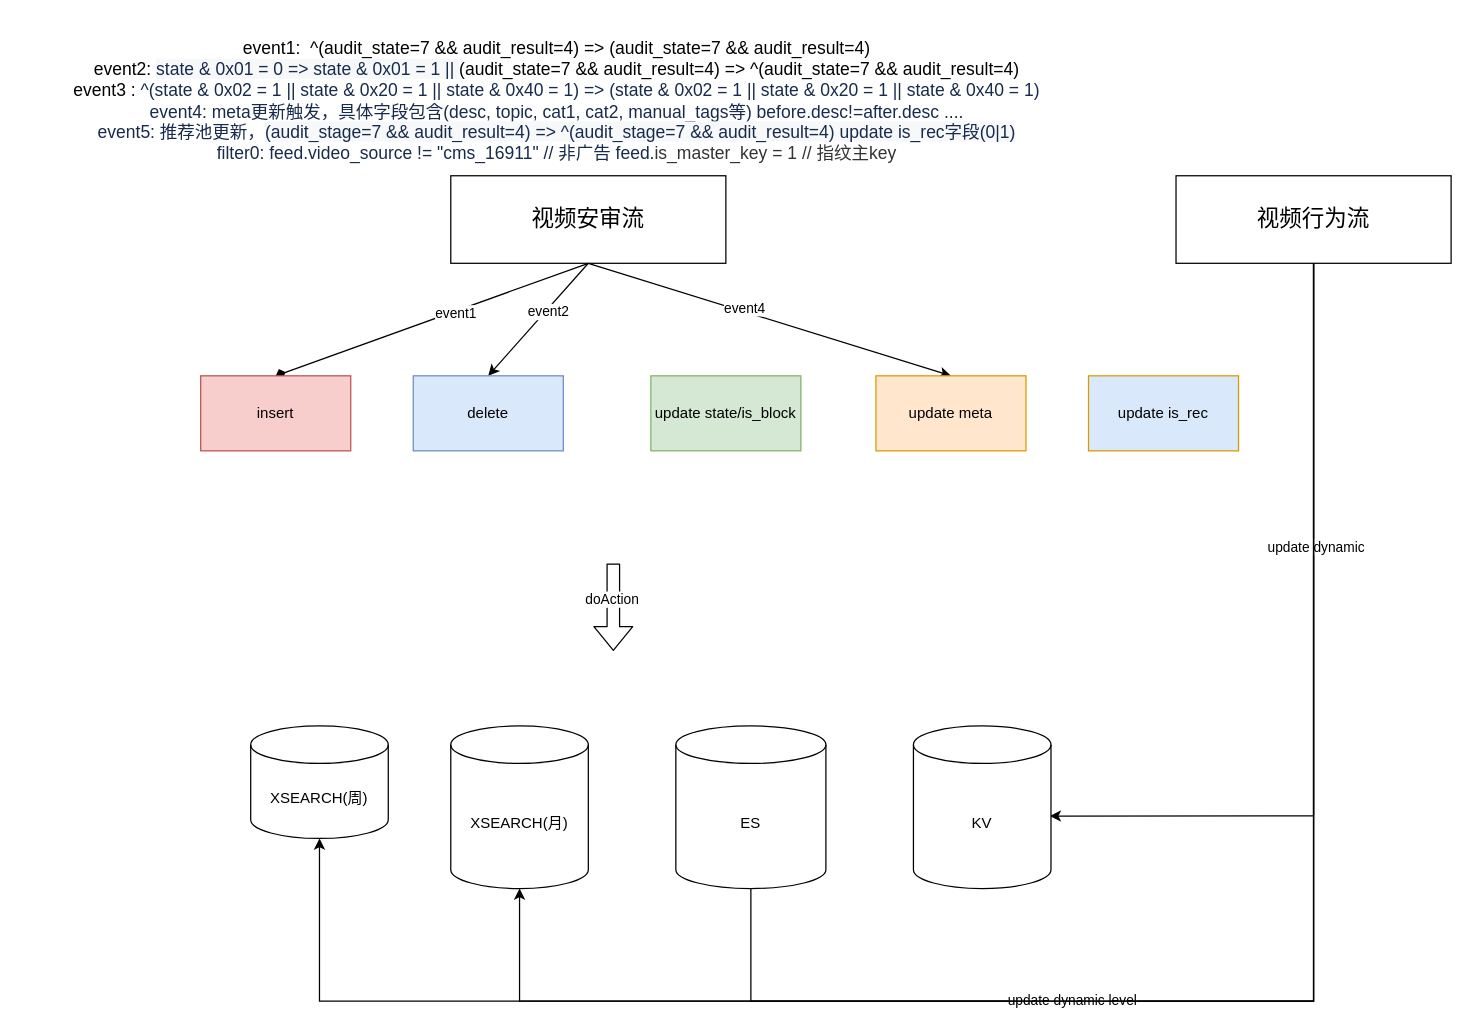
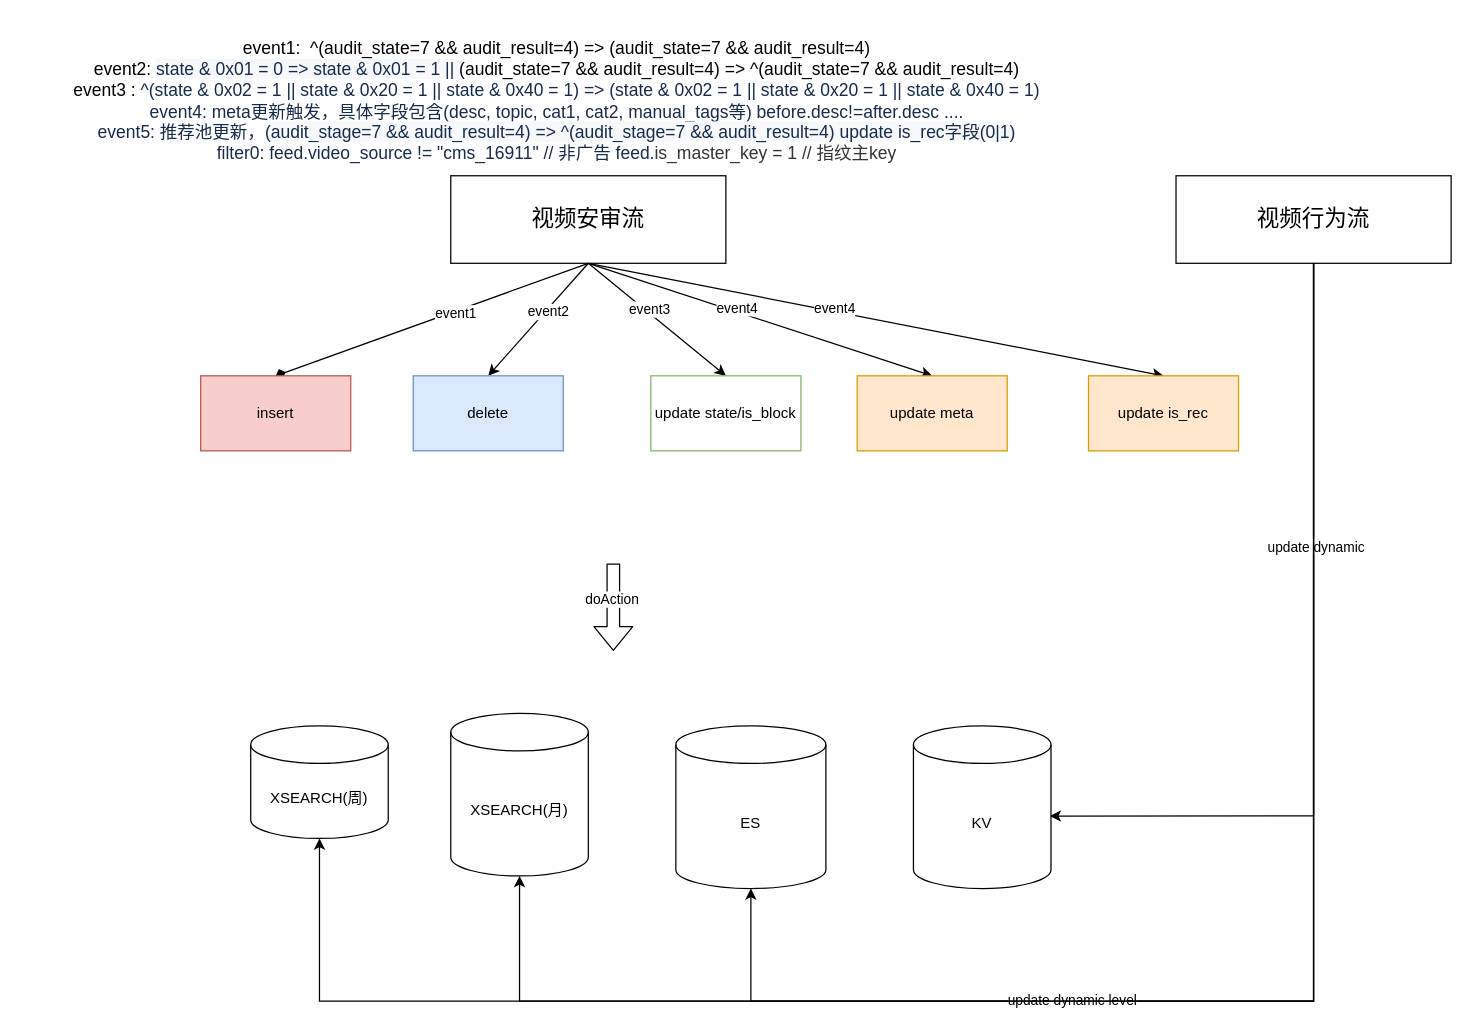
  <mxCell id="0" />
  <mxCell id="1" parent="0" />
  <mxCell id="2" value="&lt;font style=&quot;font-size: 18px&quot;&gt;视频安审流&lt;/font&gt;" style="rounded=0;whiteSpace=wrap;html=1;" parent="1" vertex="1"><mxGeometry x="360" y="140" width="220" height="70" as="geometry" /></mxCell>
  <mxCell id="3" value="" style="edgeStyle=orthogonalEdgeStyle;rounded=0;orthogonalLoop=1;jettySize=auto;html=1;entryX=0.991;entryY=0.554;entryDx=0;entryDy=0;entryPerimeter=0;exitX=0.5;exitY=1;exitDx=0;exitDy=0;" parent="1" source="5" target="17" edge="1"><mxGeometry relative="1" as="geometry"><mxPoint x="1047" y="670" as="targetPoint" /><Array as="points"><mxPoint x="1050" y="652" /></Array></mxGeometry></mxCell>
  <mxCell id="4" value="update dynamic" style="edgeLabel;html=1;align=center;verticalAlign=middle;resizable=0;points=[];" parent="3" vertex="1" connectable="0"><mxGeometry x="-0.309" y="1" relative="1" as="geometry"><mxPoint as="offset" /></mxGeometry></mxCell>
  <mxCell id="5" value="&lt;font style=&quot;font-size: 18px&quot;&gt;视频行为流&lt;/font&gt;" style="rounded=0;whiteSpace=wrap;html=1;" parent="1" vertex="1"><mxGeometry x="940" y="140" width="220" height="70" as="geometry" /></mxCell>
  <mxCell id="6" value="" style="endArrow=diamond;html=1;exitX=0.5;exitY=1;exitDx=0;exitDy=0;entryX=0.5;entryY=0;entryDx=0;entryDy=0;" parent="1" source="2" target="18" edge="1"><mxGeometry width="50" height="50" relative="1" as="geometry"><mxPoint x="670" y="480" as="sourcePoint" /><mxPoint y="360" as="targetPoint" x="280" /></mxGeometry></mxCell>
  <mxCell id="7" value="event1" style="edgeLabel;html=1;align=center;verticalAlign=middle;resizable=0;points=[];" parent="6" vertex="1" connectable="0"><mxGeometry x="-0.145" y="2" relative="1" as="geometry"><mxPoint y="-1" as="offset" /></mxGeometry></mxCell>
  <mxCell id="8" value="" style="endArrow=classic;html=1;exitX=0.5;exitY=1;exitDx=0;exitDy=0;entryX=0.5;entryY=0;entryDx=0;entryDy=0;" parent="1" source="2" target="20" edge="1"><mxGeometry width="50" height="50" relative="1" as="geometry"><mxPoint x="440" y="290" as="sourcePoint" /><mxPoint x="390" y="360" as="targetPoint" /></mxGeometry></mxCell>
  <mxCell id="9" value="event2" style="edgeLabel;html=1;align=center;verticalAlign=middle;resizable=0;points=[];" parent="8" vertex="1" connectable="0"><mxGeometry x="-0.145" y="2" relative="1" as="geometry"><mxPoint y="-1" as="offset" /></mxGeometry></mxCell>
+ <mxCell id="10" value="" style="endArrow=classic;html=1;exitX=0.5;exitY=1;exitDx=0;exitDy=0;entryX=0.5;entryY=0;entryDx=0;entryDy=0;" parent="1" source="2" target="21" edge="1"><mxGeometry width="50" height="50" relative="1" as="geometry"><mxPoint x="440" y="290" as="sourcePoint" /><mxPoint x="510" y="360" as="targetPoint" /></mxGeometry></mxCell>
+ <mxCell id="11" value="event3" style="edgeLabel;html=1;align=center;verticalAlign=middle;resizable=0;points=[];" parent="10" vertex="1" connectable="0"><mxGeometry x="-0.145" y="2" relative="1" as="geometry"><mxPoint y="-1" as="offset" /></mxGeometry></mxCell>
  <mxCell id="12" value="" style="endArrow=classic;html=1;exitX=0.5;exitY=1;exitDx=0;exitDy=0;entryX=0.5;entryY=0;entryDx=0;entryDy=0;" parent="1" source="2" target="22" edge="1"><mxGeometry width="50" height="50" relative="1" as="geometry"><mxPoint x="440" y="290" as="sourcePoint" /><mxPoint x="840" y="350" as="targetPoint" /></mxGeometry></mxCell>
  <mxCell id="13" value="event4" style="edgeLabel;html=1;align=center;verticalAlign=middle;resizable=0;points=[];" parent="12" vertex="1" connectable="0"><mxGeometry x="-0.145" y="2" relative="1" as="geometry"><mxPoint y="-1" as="offset" /></mxGeometry></mxCell>
  <mxCell id="14" value="&lt;font style=&quot;font-size: 14px&quot;&gt;event1:&amp;nbsp; ^(audit_state=7 &amp;amp;&amp;amp; audit_result=4) =&amp;gt; (audit_state=7 &amp;amp;&amp;amp; audit_result=4)&lt;br&gt;event2:&amp;nbsp;&lt;span style=&quot;color: rgb(23 , 43 , 77) ; text-align: left ; background-color: rgb(246 , 248 , 250)&quot;&gt;state &amp;amp; 0x01 = 0 =&amp;gt; state &amp;amp; 0x01 = 1 ||&amp;nbsp;&lt;/span&gt;(audit_state=7 &amp;amp;&amp;amp; audit_result=4) =&amp;gt; ^(audit_state=7 &amp;amp;&amp;amp; audit_result=4)&lt;br&gt;event3 :&amp;nbsp;&lt;span style=&quot;background-color: rgb(255 , 255 , 255) ; color: rgb(23 , 43 , 77) ; font-family: , , &amp;#34;segoe ui&amp;#34; , &amp;#34;roboto&amp;#34; , &amp;#34;oxygen&amp;#34; , &amp;#34;ubuntu&amp;#34; , &amp;#34;fira sans&amp;#34; , &amp;#34;droid sans&amp;#34; , &amp;#34;helvetica neue&amp;#34; , sans-serif ; text-align: left&quot;&gt;^(state &amp;amp; 0x02 = 1 || state &amp;amp; 0x20 = 1 || state &amp;amp; 0x40 = 1) =&amp;gt;&amp;nbsp;&lt;/span&gt;&lt;span style=&quot;background-color: rgb(255 , 255 , 255) ; color: rgb(23 , 43 , 77) ; font-family: , , &amp;#34;segoe ui&amp;#34; , &amp;#34;roboto&amp;#34; , &amp;#34;oxygen&amp;#34; , &amp;#34;ubuntu&amp;#34; , &amp;#34;fira sans&amp;#34; , &amp;#34;droid sans&amp;#34; , &amp;#34;helvetica neue&amp;#34; , sans-serif ; text-align: left&quot;&gt;(state &amp;amp; 0x02 = 1 || state &amp;amp; 0x20 = 1 || state &amp;amp; 0x40 = 1)&lt;br&gt;&lt;/span&gt;&lt;span style=&quot;background-color: rgb(255 , 255 , 255) ; color: rgb(23 , 43 , 77) ; font-family: , , &amp;#34;segoe ui&amp;#34; , &amp;#34;roboto&amp;#34; , &amp;#34;oxygen&amp;#34; , &amp;#34;ubuntu&amp;#34; , &amp;#34;fira sans&amp;#34; , &amp;#34;droid sans&amp;#34; , &amp;#34;helvetica neue&amp;#34; , sans-serif ; text-align: left&quot;&gt;event4: meta更新触发，具体字段包含(&lt;/span&gt;&lt;span style=&quot;color: rgb(23 , 43 , 77) ; font-family: , , &amp;#34;segoe ui&amp;#34; , &amp;#34;roboto&amp;#34; , &amp;#34;oxygen&amp;#34; , &amp;#34;ubuntu&amp;#34; , &amp;#34;fira sans&amp;#34; , &amp;#34;droid sans&amp;#34; , &amp;#34;helvetica neue&amp;#34; , sans-serif ; background-color: rgb(255 , 255 , 255)&quot;&gt;desc, topic, cat1, cat2, manual_tags&lt;/span&gt;&lt;span style=&quot;background-color: rgb(255 , 255 , 255) ; color: rgb(23 , 43 , 77) ; font-family: , , &amp;#34;segoe ui&amp;#34; , &amp;#34;roboto&amp;#34; , &amp;#34;oxygen&amp;#34; , &amp;#34;ubuntu&amp;#34; , &amp;#34;fira sans&amp;#34; , &amp;#34;droid sans&amp;#34; , &amp;#34;helvetica neue&amp;#34; , sans-serif ; text-align: left&quot;&gt;等) before.desc!=after.desc ....&lt;br&gt;&lt;/span&gt;&lt;span style=&quot;background-color: rgb(255 , 255 , 255) ; color: rgb(23 , 43 , 77) ; text-align: left&quot;&gt;event5: 推荐池更新，&lt;/span&gt;&lt;span style=&quot;color: rgb(23 , 43 , 77) ; font-family: , , &amp;#34;segoe ui&amp;#34; , &amp;#34;roboto&amp;#34; , &amp;#34;oxygen&amp;#34; , &amp;#34;ubuntu&amp;#34; , &amp;#34;fira sans&amp;#34; , &amp;#34;droid sans&amp;#34; , &amp;#34;helvetica neue&amp;#34; , sans-serif ; text-align: left ; background-color: rgb(246 , 248 , 250)&quot;&gt;(audit_stage=7 &amp;amp;&amp;amp; audit_result=4) =&amp;gt; ^(audit_stage=7 &amp;amp;&amp;amp; audit_result=4) update is_rec字段(0|1)&lt;/span&gt;&lt;span style=&quot;background-color: rgb(255 , 255 , 255) ; color: rgb(23 , 43 , 77) ; font-family: , , &amp;#34;segoe ui&amp;#34; , &amp;#34;roboto&amp;#34; , &amp;#34;oxygen&amp;#34; , &amp;#34;ubuntu&amp;#34; , &amp;#34;fira sans&amp;#34; , &amp;#34;droid sans&amp;#34; , &amp;#34;helvetica neue&amp;#34; , sans-serif ; text-align: left&quot;&gt;&lt;br&gt;filter0:&amp;nbsp;&lt;/span&gt;&lt;span style=&quot;background-color: rgb(255 , 255 , 255) ; color: rgb(23 , 43 , 77) ; font-family: , , &amp;#34;segoe ui&amp;#34; , &amp;#34;roboto&amp;#34; , &amp;#34;oxygen&amp;#34; , &amp;#34;ubuntu&amp;#34; , &amp;#34;fira sans&amp;#34; , &amp;#34;droid sans&amp;#34; , &amp;#34;helvetica neue&amp;#34; , sans-serif ; text-align: left&quot;&gt;feed.video_source&amp;nbsp;!= &quot;cms_16911&quot;&amp;nbsp;// 非广告&amp;nbsp;&lt;/span&gt;&lt;span style=&quot;background-color: rgb(255 , 255 , 255) ; color: rgb(23 , 43 , 77) ; font-family: , , &amp;#34;segoe ui&amp;#34; , &amp;#34;roboto&amp;#34; , &amp;#34;oxygen&amp;#34; , &amp;#34;ubuntu&amp;#34; , &amp;#34;fira sans&amp;#34; , &amp;#34;droid sans&amp;#34; , &amp;#34;helvetica neue&amp;#34; , sans-serif ; text-align: left&quot;&gt;feed.&lt;/span&gt;&lt;span style=&quot;font-family: , , &amp;#34;segoe ui&amp;#34; , &amp;#34;roboto&amp;#34; , &amp;#34;oxygen&amp;#34; , &amp;#34;ubuntu&amp;#34; , &amp;#34;fira sans&amp;#34; , &amp;#34;droid sans&amp;#34; , &amp;#34;helvetica neue&amp;#34; , sans-serif ; text-align: left ; margin: 0px ; color: rgb(51 , 51 , 51)&quot;&gt;is_master_key = 1&amp;nbsp;// 指纹主key&lt;/span&gt;&lt;span style=&quot;background-color: rgb(255 , 255 , 255) ; color: rgb(23 , 43 , 77) ; font-family: , , &amp;#34;segoe ui&amp;#34; , &amp;#34;roboto&amp;#34; , &amp;#34;oxygen&amp;#34; , &amp;#34;ubuntu&amp;#34; , &amp;#34;fira sans&amp;#34; , &amp;#34;droid sans&amp;#34; , &amp;#34;helvetica neue&amp;#34; , sans-serif ; text-align: left&quot;&gt;&lt;br&gt;&lt;/span&gt;&lt;/font&gt;" style="text;html=1;strokeColor=none;fillColor=none;align=center;verticalAlign=middle;whiteSpace=wrap;rounded=0;" parent="1" vertex="1"><mxGeometry x="20" y="20" width="850" height="120" as="geometry" /></mxCell>
  <mxCell id="15" value="XSEARCH(周)" style="shape=cylinder3;whiteSpace=wrap;html=1;boundedLbl=1;backgroundOutline=1;size=15;" parent="1" vertex="1"><mxGeometry x="200" y="580" width="110" height="90" as="geometry" /></mxCell>
  <mxCell id="16" value="ES" style="shape=cylinder3;whiteSpace=wrap;html=1;boundedLbl=1;backgroundOutline=1;size=15;" parent="1" vertex="1"><mxGeometry x="540" y="580" width="120" height="130" as="geometry" /></mxCell>
  <mxCell id="17" value="KV" style="shape=cylinder3;whiteSpace=wrap;html=1;boundedLbl=1;backgroundOutline=1;size=15;" parent="1" vertex="1"><mxGeometry x="730" y="580" width="110" height="130" as="geometry" /></mxCell>
  <mxCell id="18" value="insert" style="rounded=0;whiteSpace=wrap;html=1;fillColor=#f8cecc;strokeColor=#b85450;" parent="1" vertex="1"><mxGeometry x="160" y="300" width="120" height="60" as="geometry" /></mxCell>
- <mxCell id="19" value="XSEARCH(月)" style="shape=cylinder3;whiteSpace=wrap;html=1;boundedLbl=1;backgroundOutline=1;size=15;" parent="1" vertex="1"><mxGeometry x="360" y="580" width="110" height="130" as="geometry" /></mxCell>
+ <mxCell id="19" value="XSEARCH(月)" style="shape=cylinder3;whiteSpace=wrap;html=1;boundedLbl=1;backgroundOutline=1;size=15;" parent="1" vertex="1"><mxGeometry x="360" y="570" width="110" height="130" as="geometry" /></mxCell>
  <mxCell id="20" value="delete" style="rounded=0;whiteSpace=wrap;html=1;fillColor=#dae8fc;strokeColor=#6c8ebf;" parent="1" vertex="1"><mxGeometry x="330" y="300" width="120" height="60" as="geometry" /></mxCell>
- <mxCell id="21" value="update state/is_block" style="rounded=0;whiteSpace=wrap;html=1;fillColor=#d5e8d4;strokeColor=#82b366;" parent="1" vertex="1"><mxGeometry x="520" y="300" width="120" height="60" as="geometry" /></mxCell>
- <mxCell id="22" value="update meta" style="rounded=0;whiteSpace=wrap;html=1;fillColor=#ffe6cc;strokeColor=#d79b00;" parent="1" vertex="1"><mxGeometry x="700" y="300" width="120" height="60" as="geometry" /></mxCell>
+ <mxCell id="21" value="update state/is_block" style="rounded=0;whiteSpace=wrap;html=1;fillColor=#ffffff;strokeColor=#82b366;" parent="1" vertex="1"><mxGeometry x="520" y="300" width="120" height="60" as="geometry" /></mxCell>
+ <mxCell id="22" value="update meta" style="rounded=0;whiteSpace=wrap;html=1;fillColor=#ffe6cc;strokeColor=#d79b00;" parent="1" vertex="1"><mxGeometry x="685" y="300" width="120" height="60" as="geometry" /></mxCell>
  <mxCell id="23" value="" style="shape=flexArrow;endArrow=classic;html=1;" parent="1" edge="1"><mxGeometry width="50" height="50" relative="1" as="geometry"><mxPoint x="490" y="450" as="sourcePoint" /><mxPoint x="490" y="520" as="targetPoint" /></mxGeometry></mxCell>
  <mxCell id="24" value="doAction" style="edgeLabel;html=1;align=center;verticalAlign=middle;resizable=0;points=[];" parent="23" vertex="1" connectable="0"><mxGeometry x="-0.2" y="-2" relative="1" as="geometry"><mxPoint as="offset" /></mxGeometry></mxCell>
- <mxCell id="25" value="" style="edgeStyle=orthogonalEdgeStyle;rounded=0;orthogonalLoop=1;jettySize=auto;html=1;entryX=0.5;entryY=1;entryDx=0;entryDy=0;entryPerimeter=0;exitX=0.5;exitY=1;exitDx=0;exitDy=0;endArrow=none;" parent="1" source="5" target="16" edge="1"><mxGeometry relative="1" as="geometry"><mxPoint x="1060" y="220" as="sourcePoint" /><mxPoint x="849.01" y="662.02" as="targetPoint" /><Array as="points"><mxPoint x="1050" y="800" /><mxPoint x="600" y="800" /></Array></mxGeometry></mxCell>
+ <mxCell id="25" value="" style="edgeStyle=orthogonalEdgeStyle;rounded=0;orthogonalLoop=1;jettySize=auto;html=1;entryX=0.5;entryY=1;entryDx=0;entryDy=0;entryPerimeter=0;exitX=0.5;exitY=1;exitDx=0;exitDy=0;" parent="1" source="5" target="16" edge="1"><mxGeometry relative="1" as="geometry"><mxPoint x="1060" y="220" as="sourcePoint" /><mxPoint x="849.01" y="662.02" as="targetPoint" /><Array as="points"><mxPoint x="1050" y="800" /><mxPoint x="600" y="800" /></Array></mxGeometry></mxCell>
  <mxCell id="26" value="update dynamic level" style="edgeLabel;html=1;align=center;verticalAlign=middle;resizable=0;points=[];" parent="25" vertex="1" connectable="0"><mxGeometry x="0.388" y="-1" relative="1" as="geometry"><mxPoint as="offset" /></mxGeometry></mxCell>
  <mxCell id="27" value="" style="edgeStyle=orthogonalEdgeStyle;rounded=0;orthogonalLoop=1;jettySize=auto;html=1;entryX=0.5;entryY=1;entryDx=0;entryDy=0;entryPerimeter=0;exitX=0.5;exitY=1;exitDx=0;exitDy=0;" parent="1" source="5" target="19" edge="1"><mxGeometry relative="1" as="geometry"><mxPoint x="1060" y="220" as="sourcePoint" /><mxPoint x="610" y="720" as="targetPoint" /><Array as="points"><mxPoint x="1050" y="800" /><mxPoint x="415" y="800" /></Array></mxGeometry></mxCell>
  <mxCell id="28" value="" style="edgeStyle=orthogonalEdgeStyle;rounded=0;orthogonalLoop=1;jettySize=auto;html=1;entryX=0.5;entryY=1;entryDx=0;entryDy=0;entryPerimeter=0;exitX=0.5;exitY=1;exitDx=0;exitDy=0;" parent="1" source="5" target="15" edge="1"><mxGeometry relative="1" as="geometry"><mxPoint x="1070" y="230" as="sourcePoint" /><mxPoint x="425" y="720" as="targetPoint" /><Array as="points"><mxPoint x="1050" y="800" /><mxPoint x="255" y="800" /></Array></mxGeometry></mxCell>
- <mxCell id="31" value="update is_rec" style="rounded=0;whiteSpace=wrap;html=1;fillColor=#dae8fc;strokeColor=#d79b00;" vertex="1" parent="1"><mxGeometry x="870" y="300" width="120" height="60" as="geometry" /></mxCell>
+ <mxCell id="29" value="" style="endArrow=classic;html=1;exitX=0.5;exitY=1;exitDx=0;exitDy=0;entryX=0.5;entryY=0;entryDx=0;entryDy=0;" edge="1" parent="1" source="2" target="31"><mxGeometry width="50" height="50" relative="1" as="geometry"><mxPoint x="480" y="220" as="sourcePoint" /><mxPoint x="910" y="300" as="targetPoint" /></mxGeometry></mxCell>
+ <mxCell id="30" value="event4" style="edgeLabel;html=1;align=center;verticalAlign=middle;resizable=0;points=[];" vertex="1" connectable="0" parent="29"><mxGeometry x="-0.145" y="2" relative="1" as="geometry"><mxPoint y="-1" as="offset" /></mxGeometry></mxCell>
+ <mxCell id="31" value="update is_rec" style="rounded=0;whiteSpace=wrap;html=1;fillColor=#ffe6cc;strokeColor=#d79b00;" vertex="1" parent="1"><mxGeometry x="870" y="300" width="120" height="60" as="geometry" /></mxCell>
